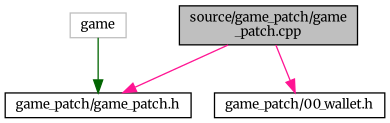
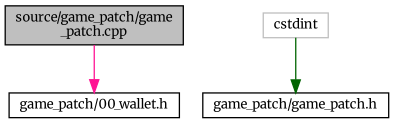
  digraph {
    fontname=Merriweather
    node [color=black fillcolor=white fontname=Merriweather fontsize=10 shape=record style=filled]
    edge [color=deeppink fontname=Merriweather fontsize=10 labelfontname=Helvetica labelfontsize=10 style=solid]
    n1 [fillcolor=grey75 fontcolor=black height=0.2 label="source/game_patch/game\l_patch.cpp" width=0.4]
    n2 [height=0.2 label="game_patch/game_patch.h" width=0.4]
    n3 [height=0.2 label="game_patch/00_wallet.h" width=0.4]
-   n4 [color=grey75 height=0.2 label=game width=0.4]
-   n1 -> n2
+   n4 [color=grey75 height=0.2 label=cstdint width=0.4]
    n1 -> n3
    n4 -> n2 [color=darkgreen]
  }
